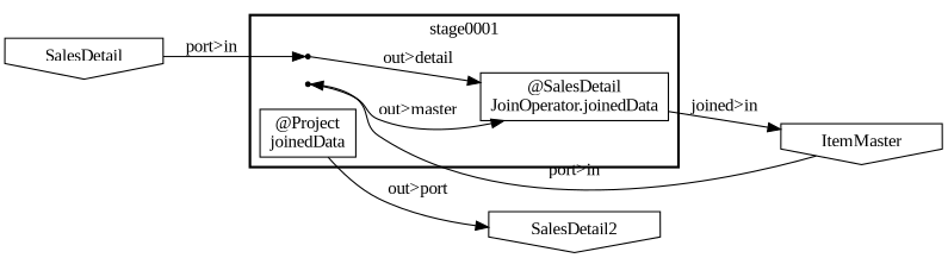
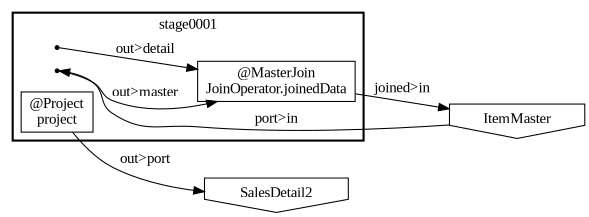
  digraph {
    fontname="Liberation Serif"
    rankdir=LR
    node [fontname="Liberation Serif" shape=invhouse]
    edge [fontname="Liberation Serif"]
-   n1 [label="@SalesDetail\nJoinOperator.joinedData" shape=box]
-   n2 [label="@Project\njoinedData" shape=box]
+   n1 [label="@MasterJoin\nJoinOperator.joinedData" shape=box]
+   n2 [label="@Project\nproject" shape=box]
    "d91cd94f-b842-43ce-a29b-506d6414870b" [shape=point]
    "3cab72f7-c613-444a-b77f-1847fd556638" [shape=point]
    n5 [label=ItemMaster]
    n6 [label=SalesDetail2]
-   n7 [label=SalesDetail]
    subgraph cluster_1 {
      label=stage0001
      style=bold
      n1
      n2
      "d91cd94f-b842-43ce-a29b-506d6414870b"
      "3cab72f7-c613-444a-b77f-1847fd556638"
    }
    n1 -> n5 [label="joined>in"]
    n2 -> n6 [label="out>port"]
    "d91cd94f-b842-43ce-a29b-506d6414870b" -> n1 [label="out>master"]
    "3cab72f7-c613-444a-b77f-1847fd556638" -> n1 [label="out>detail"]
    n5 -> "d91cd94f-b842-43ce-a29b-506d6414870b" [label="port>in"]
-   n7 -> "3cab72f7-c613-444a-b77f-1847fd556638" [label="port>in"]
  }
